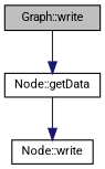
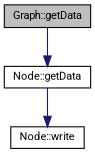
  digraph {
    fontname=Roboto
    rankdir=TB
    node [color=black fillcolor=white fontname=Roboto fontsize=10 shape=record style=filled]
    edge [color=midnightblue fontname=Roboto fontsize=10 labelfontname=Helvetica labelfontsize=10 style=solid]
-   n1 [fillcolor=grey75 fontcolor=black height=0.2 label="Graph::write" width=0.4]
+   n1 [fillcolor=grey75 fontcolor=black height=0.2 label="Graph::getData" width=0.4]
    n2 [height=0.2 label="Node::getData" width=0.4]
    n3 [height=0.2 label="Node::write" width=0.4]
    n1 -> n2
    n2 -> n3
  }
